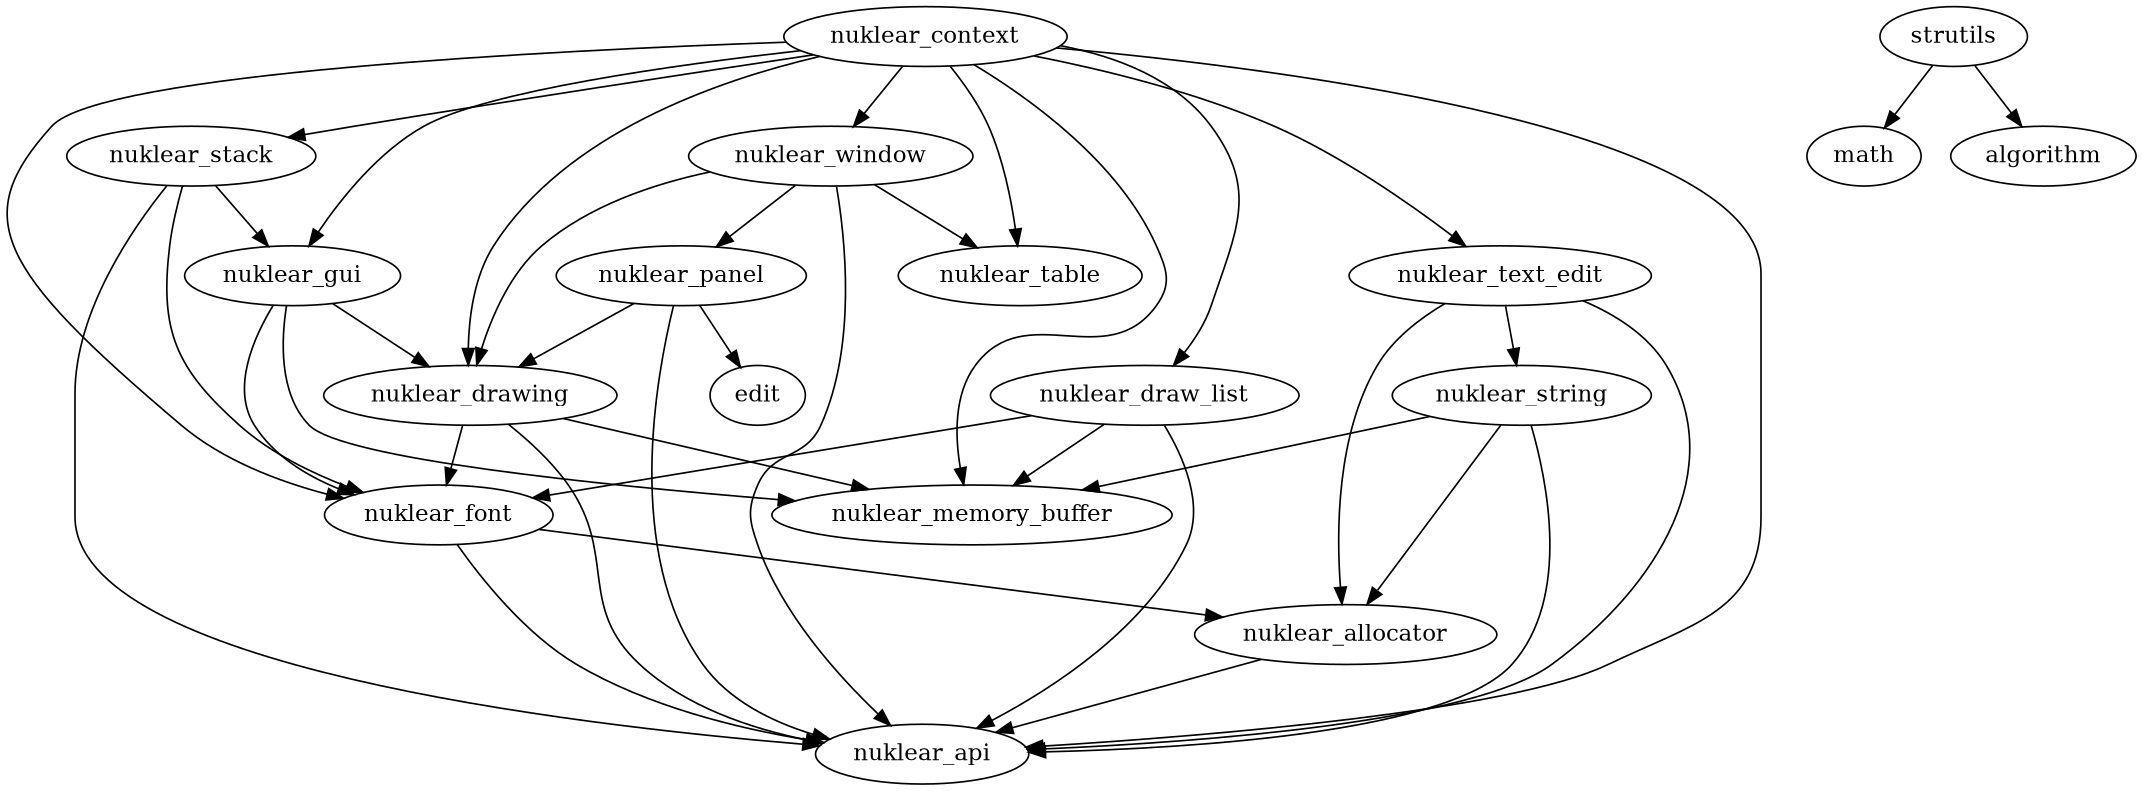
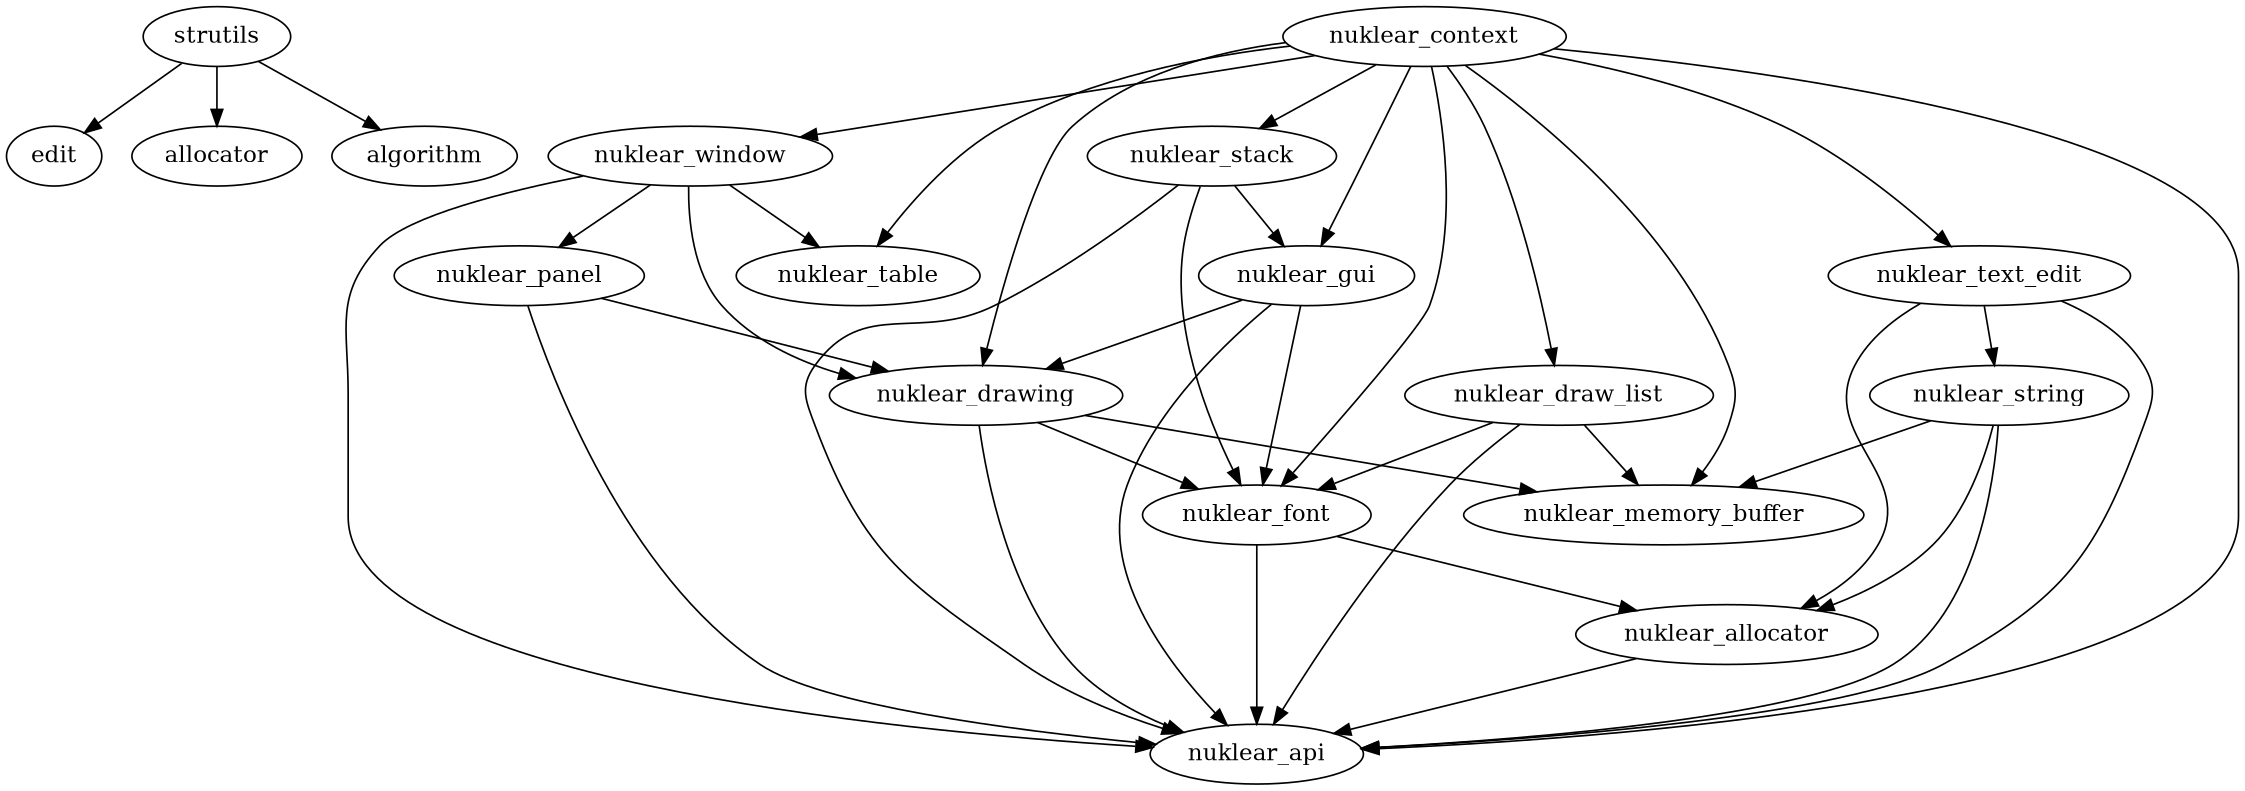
  digraph {
    n1 [label=edit]
    strutils
-   math
+   math [label=allocator]
    algorithm
    nuklear_allocator
    nuklear_api
    nuklear_font
    nuklear_drawing
    nuklear_memory_buffer
    nuklear_draw_list
    nuklear_gui
    nuklear_stack
    nuklear_string
    nuklear_text_edit
    nuklear_panel
    nuklear_window
    nuklear_table
    nuklear_context
-   nuklear_panel -> n1
+   strutils -> n1
    strutils -> math
    strutils -> algorithm
    nuklear_allocator -> nuklear_api
    nuklear_font -> nuklear_allocator
    nuklear_font -> nuklear_api
    nuklear_drawing -> nuklear_api
    nuklear_drawing -> nuklear_font
    nuklear_drawing -> nuklear_memory_buffer
    nuklear_draw_list -> nuklear_api
    nuklear_draw_list -> nuklear_font
    nuklear_draw_list -> nuklear_memory_buffer
-   nuklear_gui -> nuklear_memory_buffer
+   nuklear_gui -> nuklear_api
    nuklear_gui -> nuklear_font
    nuklear_gui -> nuklear_drawing
    nuklear_stack -> nuklear_api
    nuklear_stack -> nuklear_font
    nuklear_stack -> nuklear_gui
    nuklear_string -> nuklear_allocator
    nuklear_string -> nuklear_api
    nuklear_string -> nuklear_memory_buffer
    nuklear_text_edit -> nuklear_allocator
    nuklear_text_edit -> nuklear_api
    nuklear_text_edit -> nuklear_string
    nuklear_panel -> nuklear_api
    nuklear_panel -> nuklear_drawing
    nuklear_window -> nuklear_api
    nuklear_window -> nuklear_drawing
    nuklear_window -> nuklear_panel
    nuklear_window -> nuklear_table
    nuklear_context -> nuklear_api
    nuklear_context -> nuklear_font
    nuklear_context -> nuklear_drawing
    nuklear_context -> nuklear_memory_buffer
    nuklear_context -> nuklear_draw_list
    nuklear_context -> nuklear_gui
    nuklear_context -> nuklear_stack
    nuklear_context -> nuklear_text_edit
    nuklear_context -> nuklear_window
    nuklear_context -> nuklear_table
  }
